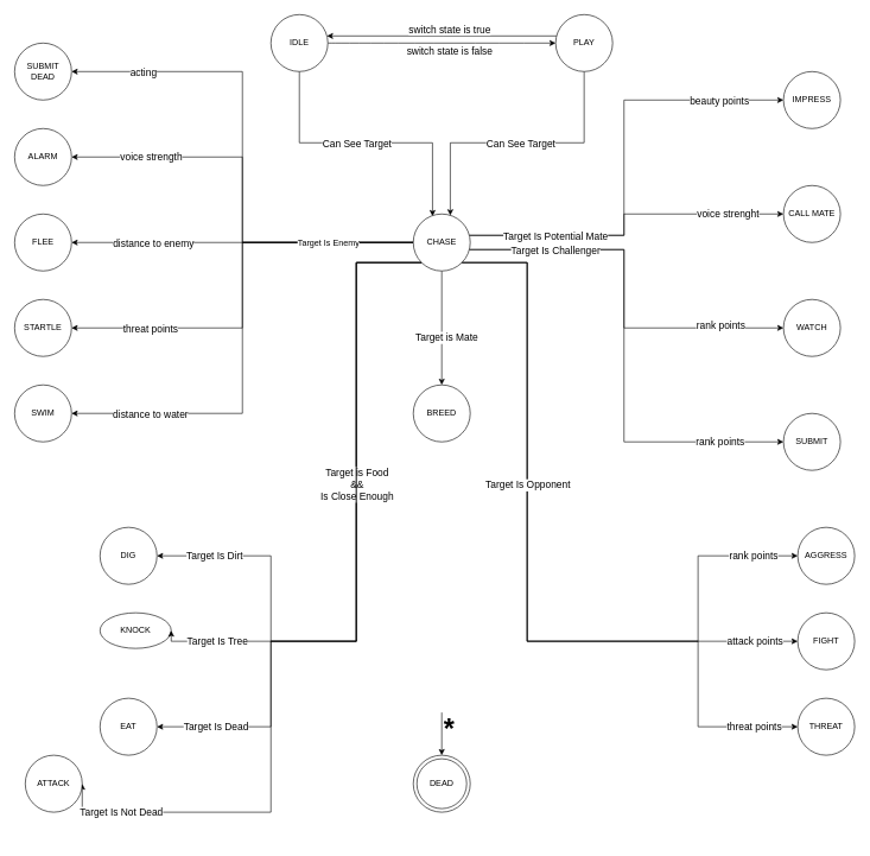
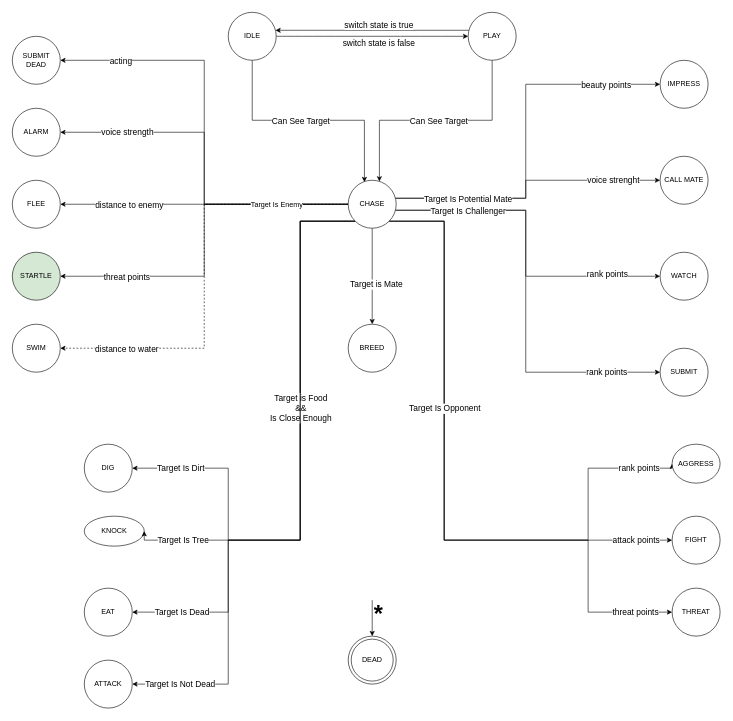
  <mxCell id="0" />
  <mxCell id="1" parent="0" />
  <mxCell id="2" style="edgeStyle=orthogonalEdgeStyle;rounded=0;orthogonalLoop=1;jettySize=auto;html=1;entryX=0;entryY=0.5;entryDx=0;entryDy=0;curved=1;" edge="1" parent="1" source="6" target="11"><mxGeometry relative="1" as="geometry" /></mxCell>
  <mxCell id="3" value="switch state is false" style="text;html=1;resizable=0;points=[];align=center;verticalAlign=middle;labelBackgroundColor=#ffffff;fontSize=14;" vertex="1" connectable="0" parent="2"><mxGeometry x="0.116" y="1" relative="1" as="geometry"><mxPoint x="-8.5" y="11" as="offset" /></mxGeometry></mxCell>
  <mxCell id="4" style="edgeStyle=orthogonalEdgeStyle;rounded=0;orthogonalLoop=1;jettySize=auto;html=1;entryX=0.338;entryY=0.038;entryDx=0;entryDy=0;exitX=0.5;exitY=1;exitDx=0;exitDy=0;entryPerimeter=0;" edge="1" parent="1" source="6" target="62"><mxGeometry relative="1" as="geometry" /></mxCell>
  <mxCell id="5" value="Can See Target" style="text;html=1;resizable=0;points=[];align=center;verticalAlign=middle;labelBackgroundColor=#ffffff;fontSize=14;" vertex="1" connectable="0" parent="4"><mxGeometry x="-0.108" y="-3" relative="1" as="geometry"><mxPoint x="6" y="-3" as="offset" /></mxGeometry></mxCell>
  <mxCell id="6" value="IDLE" style="ellipse;whiteSpace=wrap;html=1;aspect=fixed;" vertex="1" parent="1"><mxGeometry x="380" y="20" width="80" height="80" as="geometry" /></mxCell>
  <mxCell id="7" style="edgeStyle=orthogonalEdgeStyle;curved=1;rounded=0;orthogonalLoop=1;jettySize=auto;html=1;" edge="1" parent="1" source="11" target="6"><mxGeometry relative="1" as="geometry"><Array as="points"><mxPoint x="620" y="50" /><mxPoint x="620" y="50" /></Array></mxGeometry></mxCell>
  <mxCell id="8" value="switch state is true" style="text;html=1;resizable=0;points=[];align=center;verticalAlign=middle;labelBackgroundColor=#ffffff;fontSize=14;" vertex="1" connectable="0" parent="7"><mxGeometry x="-0.23" y="3" relative="1" as="geometry"><mxPoint x="-27" y="-13" as="offset" /></mxGeometry></mxCell>
  <mxCell id="9" style="edgeStyle=orthogonalEdgeStyle;rounded=0;orthogonalLoop=1;jettySize=auto;html=1;entryX=0.65;entryY=0.025;entryDx=0;entryDy=0;exitX=0.5;exitY=1;exitDx=0;exitDy=0;entryPerimeter=0;" edge="1" parent="1" source="11" target="62"><mxGeometry relative="1" as="geometry" /></mxCell>
  <mxCell id="10" value="Can See Target" style="text;html=1;resizable=0;points=[];align=center;verticalAlign=middle;labelBackgroundColor=#ffffff;fontSize=14;" vertex="1" connectable="0" parent="9"><mxGeometry x="-0.123" y="-1" relative="1" as="geometry"><mxPoint x="-19" y="1" as="offset" /></mxGeometry></mxCell>
  <mxCell id="11" value="PLAY" style="ellipse;whiteSpace=wrap;html=1;aspect=fixed;" vertex="1" parent="1"><mxGeometry x="780" y="20" width="80" height="80" as="geometry" /></mxCell>
  <mxCell id="12" value="FLEE" style="ellipse;whiteSpace=wrap;html=1;aspect=fixed;" vertex="1" parent="1"><mxGeometry x="20" y="300" width="80" height="80" as="geometry" /></mxCell>
  <mxCell id="13" value="SUBMIT DEAD" style="ellipse;whiteSpace=wrap;html=1;aspect=fixed;" vertex="1" parent="1"><mxGeometry x="20" y="60" width="80" height="80" as="geometry" /></mxCell>
  <mxCell id="14" value="SWIM" style="ellipse;whiteSpace=wrap;html=1;aspect=fixed;" vertex="1" parent="1"><mxGeometry x="20" y="540" width="80" height="80" as="geometry" /></mxCell>
  <mxCell id="15" value="BREED" style="ellipse;whiteSpace=wrap;html=1;aspect=fixed;" vertex="1" parent="1"><mxGeometry x="580" y="540" width="80" height="80" as="geometry" /></mxCell>
  <mxCell id="16" value="KNOCK" style="ellipse;whiteSpace=wrap;html=1;aspect=fixed;" vertex="1" parent="1"><mxGeometry x="140" y="860" width="100" height="50" as="geometry" /></mxCell>
  <mxCell id="17" value="WATCH" style="ellipse;whiteSpace=wrap;html=1;aspect=fixed;" vertex="1" parent="1"><mxGeometry x="1100" y="420" width="80" height="80" as="geometry" /></mxCell>
  <mxCell id="18" value="" style="ellipse;whiteSpace=wrap;html=1;aspect=fixed;" vertex="1" parent="1"><mxGeometry x="580" y="1060" width="80" height="80" as="geometry" /></mxCell>
  <mxCell id="19" value="ALARM" style="ellipse;whiteSpace=wrap;html=1;aspect=fixed;" vertex="1" parent="1"><mxGeometry x="20" y="180" width="80" height="80" as="geometry" /></mxCell>
- <mxCell id="20" value="STARTLE" style="ellipse;whiteSpace=wrap;html=1;aspect=fixed;" vertex="1" parent="1"><mxGeometry x="20" y="420" width="80" height="80" as="geometry" /></mxCell>
+ <mxCell id="20" value="STARTLE" style="ellipse;whiteSpace=wrap;html=1;aspect=fixed;fillColor=#d5e8d4;" vertex="1" parent="1"><mxGeometry x="20" y="420" width="80" height="80" as="geometry" /></mxCell>
  <mxCell id="21" value="DIG" style="ellipse;whiteSpace=wrap;html=1;aspect=fixed;" vertex="1" parent="1"><mxGeometry x="140" y="740" width="80" height="80" as="geometry" /></mxCell>
  <mxCell id="22" value="THREAT" style="ellipse;whiteSpace=wrap;html=1;aspect=fixed;" vertex="1" parent="1"><mxGeometry x="1120" y="980" width="80" height="80" as="geometry" /></mxCell>
  <mxCell id="23" value="CALL MATE" style="ellipse;whiteSpace=wrap;html=1;aspect=fixed;" vertex="1" parent="1"><mxGeometry x="1100" y="260" width="80" height="80" as="geometry" /></mxCell>
  <mxCell id="24" value="SUBMIT" style="ellipse;whiteSpace=wrap;html=1;aspect=fixed;" vertex="1" parent="1"><mxGeometry x="1100" y="580" width="80" height="80" as="geometry" /></mxCell>
  <mxCell id="25" value="IMPRESS" style="ellipse;whiteSpace=wrap;html=1;aspect=fixed;" vertex="1" parent="1"><mxGeometry x="1100" y="100" width="80" height="80" as="geometry" /></mxCell>
  <mxCell id="26" style="edgeStyle=elbowEdgeStyle;rounded=0;orthogonalLoop=1;jettySize=auto;html=1;entryX=1;entryY=0.5;entryDx=0;entryDy=0;" edge="1" parent="1" source="62" target="19"><mxGeometry relative="1" as="geometry" /></mxCell>
  <mxCell id="27" value="voice strength" style="text;html=1;resizable=0;points=[];align=center;verticalAlign=middle;labelBackgroundColor=#ffffff;fontSize=14;" vertex="1" connectable="0" parent="26"><mxGeometry x="0.63" y="-1" relative="1" as="geometry"><mxPoint as="offset" /></mxGeometry></mxCell>
  <mxCell id="28" style="edgeStyle=elbowEdgeStyle;rounded=0;orthogonalLoop=1;jettySize=auto;html=1;entryX=1;entryY=0.5;entryDx=0;entryDy=0;" edge="1" parent="1" source="62" target="12"><mxGeometry relative="1" as="geometry" /></mxCell>
  <mxCell id="29" value="distance to enemy" style="text;html=1;resizable=0;points=[];align=center;verticalAlign=middle;labelBackgroundColor=#ffffff;fontSize=14;" vertex="1" connectable="0" parent="28"><mxGeometry x="0.525" relative="1" as="geometry"><mxPoint as="offset" /></mxGeometry></mxCell>
  <mxCell id="30" style="edgeStyle=elbowEdgeStyle;rounded=0;orthogonalLoop=1;jettySize=auto;html=1;entryX=1;entryY=0.5;entryDx=0;entryDy=0;" edge="1" parent="1" source="62" target="20"><mxGeometry relative="1" as="geometry" /></mxCell>
  <mxCell id="31" value="threat points" style="text;html=1;resizable=0;points=[];align=center;verticalAlign=middle;labelBackgroundColor=#ffffff;fontSize=14;" vertex="1" connectable="0" parent="30"><mxGeometry x="0.653" y="-3" relative="1" as="geometry"><mxPoint x="6" y="3" as="offset" /></mxGeometry></mxCell>
  <mxCell id="32" style="edgeStyle=orthogonalEdgeStyle;rounded=0;orthogonalLoop=1;jettySize=auto;html=1;entryX=1;entryY=0.5;entryDx=0;entryDy=0;" edge="1" parent="1" source="62" target="13"><mxGeometry relative="1" as="geometry" /></mxCell>
  <mxCell id="33" value="&lt;font style=&quot;font-size: 14px;&quot;&gt;acting&lt;/font&gt;" style="text;html=1;resizable=0;points=[];align=center;verticalAlign=middle;labelBackgroundColor=#ffffff;fontSize=14;" vertex="1" connectable="0" parent="32"><mxGeometry x="0.625" y="-3" relative="1" as="geometry"><mxPoint x="-35" y="3" as="offset" /></mxGeometry></mxCell>
- <mxCell id="34" style="edgeStyle=orthogonalEdgeStyle;rounded=0;orthogonalLoop=1;jettySize=auto;html=1;entryX=1;entryY=0.5;entryDx=0;entryDy=0;" edge="1" parent="1" source="62" target="14"><mxGeometry relative="1" as="geometry" /></mxCell>
+ <mxCell id="34" style="edgeStyle=orthogonalEdgeStyle;rounded=0;orthogonalLoop=1;jettySize=auto;html=1;entryX=1;entryY=0.5;entryDx=0;entryDy=0;dashed=1;" edge="1" parent="1" source="62" target="14"><mxGeometry relative="1" as="geometry" /></mxCell>
  <mxCell id="35" value="Target Is Enemy" style="text;html=1;resizable=0;points=[];align=center;verticalAlign=middle;labelBackgroundColor=#ffffff;" vertex="1" connectable="0" parent="34"><mxGeometry x="-0.628" y="-3" relative="1" as="geometry"><mxPoint x="14" y="3" as="offset" /></mxGeometry></mxCell>
  <mxCell id="36" value="distance to water" style="text;html=1;resizable=0;points=[];align=center;verticalAlign=middle;labelBackgroundColor=#ffffff;fontSize=14;" vertex="1" connectable="0" parent="34"><mxGeometry x="0.731" y="1" relative="1" as="geometry"><mxPoint x="13" y="-1" as="offset" /></mxGeometry></mxCell>
  <mxCell id="37" style="edgeStyle=orthogonalEdgeStyle;rounded=0;orthogonalLoop=1;jettySize=auto;html=1;entryX=0;entryY=0.5;entryDx=0;entryDy=0;exitX=1;exitY=1;exitDx=0;exitDy=0;" edge="1" parent="1" source="62" target="65"><mxGeometry relative="1" as="geometry"><Array as="points"><mxPoint x="740" y="368" /><mxPoint x="740" y="900" /><mxPoint x="980" y="900" /><mxPoint x="980" y="780" /></Array></mxGeometry></mxCell>
  <mxCell id="38" value="rank points" style="text;html=1;resizable=0;points=[];align=center;verticalAlign=middle;labelBackgroundColor=#ffffff;fontSize=14;" vertex="1" connectable="0" parent="37"><mxGeometry x="0.907" y="2" relative="1" as="geometry"><mxPoint x="-10" y="2" as="offset" /></mxGeometry></mxCell>
  <mxCell id="39" style="edgeStyle=orthogonalEdgeStyle;rounded=0;orthogonalLoop=1;jettySize=auto;html=1;exitX=1;exitY=1;exitDx=0;exitDy=0;entryX=0;entryY=0.5;entryDx=0;entryDy=0;" edge="1" parent="1" source="62" target="64"><mxGeometry relative="1" as="geometry"><Array as="points"><mxPoint x="740" y="368" /><mxPoint x="740" y="900" /><mxPoint x="1110" y="900" /></Array></mxGeometry></mxCell>
  <mxCell id="40" value="attack points" style="text;html=1;resizable=0;points=[];align=center;verticalAlign=middle;labelBackgroundColor=#ffffff;fontSize=14;" vertex="1" connectable="0" parent="39"><mxGeometry x="0.885" y="3" relative="1" as="geometry"><mxPoint x="-3" y="3" as="offset" /></mxGeometry></mxCell>
  <mxCell id="41" style="edgeStyle=orthogonalEdgeStyle;rounded=0;orthogonalLoop=1;jettySize=auto;html=1;exitX=0;exitY=1;exitDx=0;exitDy=0;entryX=1;entryY=0.5;entryDx=0;entryDy=0;" edge="1" parent="1" source="62" target="21"><mxGeometry relative="1" as="geometry"><mxPoint x="300" y="740" as="targetPoint" /><Array as="points"><mxPoint x="500" y="368" /><mxPoint x="500" y="900" /><mxPoint x="380" y="900" /><mxPoint x="380" y="780" /></Array></mxGeometry></mxCell>
  <mxCell id="42" value="Target Is Dirt" style="text;html=1;resizable=0;points=[];align=center;verticalAlign=middle;labelBackgroundColor=#ffffff;fontSize=14;" vertex="1" connectable="0" parent="41"><mxGeometry x="0.867" y="1" relative="1" as="geometry"><mxPoint x="12" y="-1" as="offset" /></mxGeometry></mxCell>
  <mxCell id="43" style="edgeStyle=orthogonalEdgeStyle;rounded=0;orthogonalLoop=1;jettySize=auto;html=1;exitX=0;exitY=1;exitDx=0;exitDy=0;entryX=1;entryY=0.5;entryDx=0;entryDy=0;" edge="1" parent="1" source="62" target="16"><mxGeometry relative="1" as="geometry"><mxPoint x="380" y="780" as="targetPoint" /><Array as="points"><mxPoint x="500" y="368" /><mxPoint x="500" y="900" /></Array></mxGeometry></mxCell>
  <mxCell id="44" value="Target is Food&lt;br&gt;&amp;amp;&amp;amp;&lt;br&gt;Is Close Enough&lt;br&gt;" style="text;html=1;resizable=0;points=[];align=center;verticalAlign=middle;labelBackgroundColor=#ffffff;fontSize=14;" vertex="1" connectable="0" parent="43"><mxGeometry x="-0.391" y="3" relative="1" as="geometry"><mxPoint x="-3" y="129" as="offset" /></mxGeometry></mxCell>
  <mxCell id="45" value="Target Is Tree" style="text;html=1;resizable=0;points=[];align=center;verticalAlign=middle;labelBackgroundColor=#ffffff;fontSize=14;" vertex="1" connectable="0" parent="43"><mxGeometry x="0.73" y="-3" relative="1" as="geometry"><mxPoint x="-42" y="3" as="offset" /></mxGeometry></mxCell>
  <mxCell id="46" style="edgeStyle=orthogonalEdgeStyle;rounded=0;orthogonalLoop=1;jettySize=auto;html=1;exitX=0;exitY=1;exitDx=0;exitDy=0;entryX=1;entryY=0.5;entryDx=0;entryDy=0;fontSize=14;" edge="1" parent="1" source="62" target="68"><mxGeometry relative="1" as="geometry"><Array as="points"><mxPoint x="500" y="368" /><mxPoint x="500" y="900" /><mxPoint x="380" y="900" /><mxPoint x="380" y="1020" /></Array></mxGeometry></mxCell>
  <mxCell id="47" value="Target Is Dead" style="text;html=1;resizable=0;points=[];align=center;verticalAlign=middle;labelBackgroundColor=#ffffff;fontSize=14;" vertex="1" connectable="0" parent="46"><mxGeometry x="0.838" relative="1" as="geometry"><mxPoint as="offset" /></mxGeometry></mxCell>
  <mxCell id="48" style="edgeStyle=orthogonalEdgeStyle;rounded=0;orthogonalLoop=1;jettySize=auto;html=1;exitX=0;exitY=1;exitDx=0;exitDy=0;fontSize=14;entryX=1;entryY=0.5;entryDx=0;entryDy=0;" edge="1" parent="1" source="62" target="69"><mxGeometry relative="1" as="geometry"><mxPoint x="220" y="1150" as="targetPoint" /><Array as="points"><mxPoint x="500" y="368" /><mxPoint x="500" y="900" /><mxPoint x="380" y="900" /><mxPoint x="380" y="1140" /></Array></mxGeometry></mxCell>
  <mxCell id="49" value="Target Is Not Dead" style="text;html=1;resizable=0;points=[];align=center;verticalAlign=middle;labelBackgroundColor=#ffffff;fontSize=14;" vertex="1" connectable="0" parent="48"><mxGeometry x="0.806" y="2" relative="1" as="geometry"><mxPoint x="-31" y="-2" as="offset" /></mxGeometry></mxCell>
  <mxCell id="50" style="edgeStyle=orthogonalEdgeStyle;rounded=0;orthogonalLoop=1;jettySize=auto;html=1;entryX=0;entryY=0.5;entryDx=0;entryDy=0;fontSize=14;" edge="1" parent="1" source="62" target="17"><mxGeometry relative="1" as="geometry"><Array as="points"><mxPoint x="876" y="350" /><mxPoint x="876" y="460" /><mxPoint x="1090" y="460" /></Array></mxGeometry></mxCell>
  <mxCell id="51" value="rank points" style="text;html=1;resizable=0;points=[];align=center;verticalAlign=middle;labelBackgroundColor=#ffffff;fontSize=14;" vertex="1" connectable="0" parent="50"><mxGeometry x="0.679" y="4" relative="1" as="geometry"><mxPoint as="offset" /></mxGeometry></mxCell>
  <mxCell id="52" style="edgeStyle=orthogonalEdgeStyle;rounded=0;orthogonalLoop=1;jettySize=auto;html=1;entryX=0;entryY=0.5;entryDx=0;entryDy=0;fontSize=14;" edge="1" parent="1" source="62" target="24"><mxGeometry relative="1" as="geometry"><Array as="points"><mxPoint x="876" y="350" /><mxPoint x="876" y="620" /><mxPoint x="1090" y="620" /></Array></mxGeometry></mxCell>
  <mxCell id="53" value="Target Is Challenger" style="text;html=1;resizable=0;points=[];align=center;verticalAlign=middle;labelBackgroundColor=#ffffff;fontSize=14;" vertex="1" connectable="0" parent="52"><mxGeometry x="-0.595" y="6" relative="1" as="geometry"><mxPoint x="-23" y="6" as="offset" /></mxGeometry></mxCell>
  <mxCell id="54" value="rank points" style="text;html=1;resizable=0;points=[];align=center;verticalAlign=middle;labelBackgroundColor=#ffffff;fontSize=14;" vertex="1" connectable="0" parent="52"><mxGeometry x="0.751" y="-3" relative="1" as="geometry"><mxPoint x="-1.5" y="-3" as="offset" /></mxGeometry></mxCell>
  <mxCell id="55" style="edgeStyle=orthogonalEdgeStyle;rounded=0;orthogonalLoop=1;jettySize=auto;html=1;entryX=0.5;entryY=0;entryDx=0;entryDy=0;fontSize=14;" edge="1" parent="1" source="62" target="15"><mxGeometry relative="1" as="geometry" /></mxCell>
  <mxCell id="56" value="Target is Mate" style="text;html=1;resizable=0;points=[];align=center;verticalAlign=middle;labelBackgroundColor=#ffffff;fontSize=14;" vertex="1" connectable="0" parent="55"><mxGeometry x="0.163" y="6" relative="1" as="geometry"><mxPoint as="offset" /></mxGeometry></mxCell>
  <mxCell id="57" style="edgeStyle=orthogonalEdgeStyle;rounded=0;orthogonalLoop=1;jettySize=auto;html=1;entryX=0;entryY=0.5;entryDx=0;entryDy=0;fontSize=14;" edge="1" parent="1" source="62" target="23"><mxGeometry relative="1" as="geometry"><Array as="points"><mxPoint x="876" y="330" /><mxPoint x="876" y="300" /></Array></mxGeometry></mxCell>
  <mxCell id="58" value="voice strenght" style="text;html=1;resizable=0;points=[];align=center;verticalAlign=middle;labelBackgroundColor=#ffffff;fontSize=14;" vertex="1" connectable="0" parent="57"><mxGeometry x="0.666" y="1" relative="1" as="geometry"><mxPoint as="offset" /></mxGeometry></mxCell>
  <mxCell id="59" style="edgeStyle=orthogonalEdgeStyle;rounded=0;orthogonalLoop=1;jettySize=auto;html=1;entryX=0;entryY=0.5;entryDx=0;entryDy=0;fontSize=14;" edge="1" parent="1" source="62" target="25"><mxGeometry relative="1" as="geometry"><Array as="points"><mxPoint x="876" y="330" /><mxPoint x="876" y="140" /></Array></mxGeometry></mxCell>
  <mxCell id="60" value="beauty points" style="text;html=1;resizable=0;points=[];align=center;verticalAlign=middle;labelBackgroundColor=#ffffff;fontSize=14;" vertex="1" connectable="0" parent="59"><mxGeometry x="0.579" y="3" relative="1" as="geometry"><mxPoint x="42.5" y="3" as="offset" /></mxGeometry></mxCell>
  <mxCell id="61" value="Target Is Potential Mate" style="text;html=1;resizable=0;points=[];align=center;verticalAlign=middle;labelBackgroundColor=#ffffff;fontSize=14;" vertex="1" connectable="0" parent="59"><mxGeometry x="-0.603" y="-4" relative="1" as="geometry"><mxPoint x="-4.5" y="-4" as="offset" /></mxGeometry></mxCell>
  <mxCell id="62" value="CHASE" style="ellipse;whiteSpace=wrap;html=1;aspect=fixed;" vertex="1" parent="1"><mxGeometry x="580" y="300" width="80" height="80" as="geometry" /></mxCell>
  <mxCell id="63" value="DEAD" style="ellipse;whiteSpace=wrap;html=1;aspect=fixed;" vertex="1" parent="1"><mxGeometry x="585" y="1065" width="70" height="70" as="geometry" /></mxCell>
  <mxCell id="64" value="FIGHT" style="ellipse;whiteSpace=wrap;html=1;aspect=fixed;" vertex="1" parent="1"><mxGeometry x="1120" y="860" width="80" height="80" as="geometry" /></mxCell>
- <mxCell id="65" value="AGGRESS" style="ellipse;whiteSpace=wrap;html=1;aspect=fixed;" vertex="1" parent="1"><mxGeometry x="1120" y="740" width="80" height="80" as="geometry" /></mxCell>
+ <mxCell id="65" value="AGGRESS" style="ellipse;whiteSpace=wrap;html=1;aspect=fixed;" vertex="1" parent="1"><mxGeometry x="1120" y="740" width="80" height="65" as="geometry" /></mxCell>
  <mxCell id="66" value="" style="endArrow=classic;html=1;" edge="1" parent="1"><mxGeometry width="50" height="50" relative="1" as="geometry"><mxPoint x="620" y="1000" as="sourcePoint" /><mxPoint x="620" y="1060" as="targetPoint" /></mxGeometry></mxCell>
  <mxCell id="67" value="*" style="text;html=1;resizable=0;points=[];autosize=1;align=center;verticalAlign=bottom;spacingTop=-4;fontStyle=1;fontSize=39;" vertex="1" parent="1"><mxGeometry x="620" y="1030" width="20" height="20" as="geometry" /></mxCell>
  <mxCell id="68" value="EAT" style="ellipse;whiteSpace=wrap;html=1;aspect=fixed;" vertex="1" parent="1"><mxGeometry x="140" y="980" width="80" height="80" as="geometry" /></mxCell>
- <mxCell id="69" value="ATTACK" style="ellipse;whiteSpace=wrap;html=1;aspect=fixed;" vertex="1" parent="1"><mxGeometry x="35" y="1060" width="80" height="80" as="geometry" /></mxCell>
+ <mxCell id="69" value="ATTACK" style="ellipse;whiteSpace=wrap;html=1;aspect=fixed;" vertex="1" parent="1"><mxGeometry x="140" y="1100" width="80" height="80" as="geometry" /></mxCell>
  <mxCell id="70" style="edgeStyle=orthogonalEdgeStyle;rounded=0;orthogonalLoop=1;jettySize=auto;html=1;exitX=1;exitY=1;exitDx=0;exitDy=0;entryX=0;entryY=0.5;entryDx=0;entryDy=0;" edge="1" parent="1" source="62" target="22"><mxGeometry relative="1" as="geometry"><mxPoint x="648" y="368" as="sourcePoint" /><mxPoint x="1110" y="990" as="targetPoint" /><Array as="points"><mxPoint x="740" y="368" /><mxPoint x="740" y="900" /><mxPoint x="980" y="900" /><mxPoint x="980" y="1020" /></Array></mxGeometry></mxCell>
  <mxCell id="71" value="Target Is Opponent" style="text;html=1;resizable=0;points=[];align=center;verticalAlign=middle;labelBackgroundColor=#ffffff;fontSize=14;" vertex="1" connectable="0" parent="70"><mxGeometry x="-0.309" y="1" relative="1" as="geometry"><mxPoint x="-1" y="16" as="offset" /></mxGeometry></mxCell>
  <mxCell id="72" value="threat points" style="text;html=1;resizable=0;points=[];align=center;verticalAlign=middle;labelBackgroundColor=#ffffff;fontSize=14;" vertex="1" connectable="0" parent="70"><mxGeometry x="0.915" y="3" relative="1" as="geometry"><mxPoint x="-14" y="3" as="offset" /></mxGeometry></mxCell>
